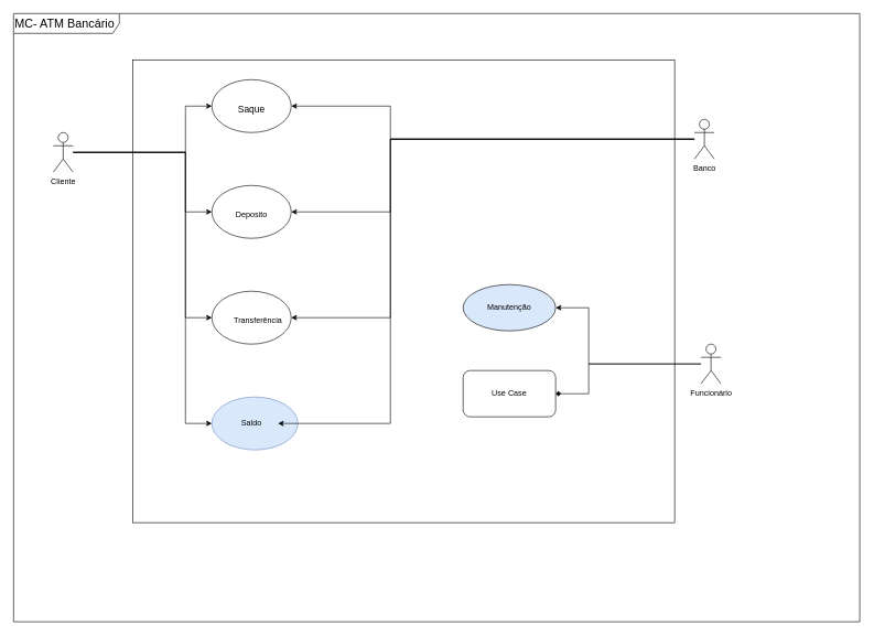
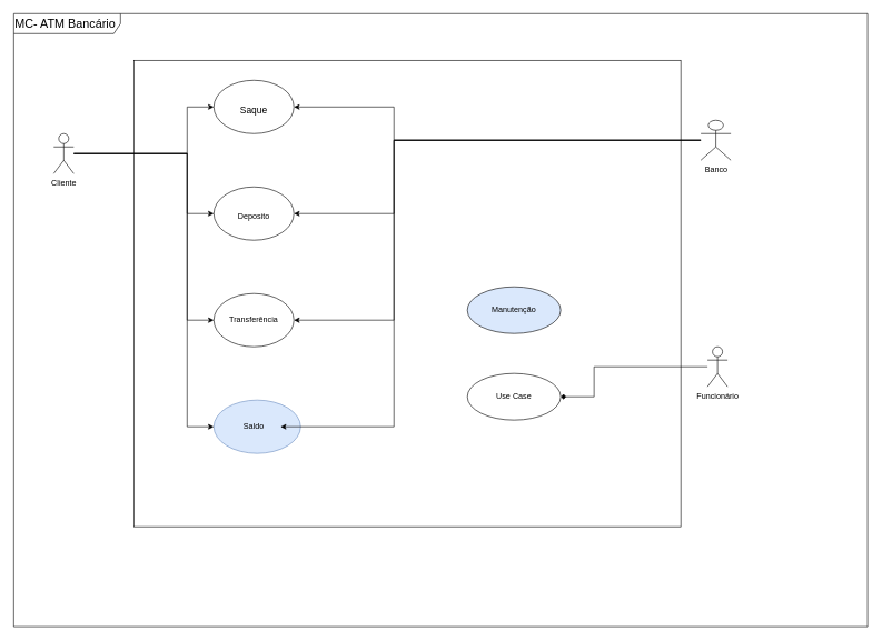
  <mxCell id="0" />
  <mxCell id="1" parent="0" />
  <mxCell id="2" value="&lt;font style=&quot;font-size: 18px&quot;&gt;MC- ATM Bancário&amp;nbsp;&lt;/font&gt;" style="shape=umlFrame;whiteSpace=wrap;html=1;width=160;height=30;" vertex="1" parent="1"><mxGeometry x="20" y="20" width="1280" height="920" as="geometry" /></mxCell>
  <mxCell id="3" value="" style="html=1;" vertex="1" parent="1"><mxGeometry x="200" y="90" width="820" height="700" as="geometry" /></mxCell>
  <mxCell id="4" value="" style="edgeStyle=orthogonalEdgeStyle;rounded=0;orthogonalLoop=1;jettySize=auto;html=1;" edge="1" parent="1" source="8" target="9"><mxGeometry relative="1" as="geometry"><Array as="points"><mxPoint x="280" y="230" /><mxPoint x="280" y="160" /></Array></mxGeometry></mxCell>
  <mxCell id="5" style="edgeStyle=orthogonalEdgeStyle;rounded=0;orthogonalLoop=1;jettySize=auto;html=1;entryX=0;entryY=0.5;entryDx=0;entryDy=0;" edge="1" parent="1" source="8" target="10"><mxGeometry relative="1" as="geometry"><Array as="points"><mxPoint x="280" y="230" /><mxPoint x="280" y="320" /></Array></mxGeometry></mxCell>
  <mxCell id="6" style="edgeStyle=orthogonalEdgeStyle;rounded=0;orthogonalLoop=1;jettySize=auto;html=1;entryX=0;entryY=0.5;entryDx=0;entryDy=0;" edge="1" parent="1" source="8" target="11"><mxGeometry relative="1" as="geometry"><Array as="points"><mxPoint x="280" y="230" /><mxPoint x="280" y="480" /></Array></mxGeometry></mxCell>
  <mxCell id="7" style="edgeStyle=orthogonalEdgeStyle;rounded=0;orthogonalLoop=1;jettySize=auto;html=1;entryX=0;entryY=0.5;entryDx=0;entryDy=0;" edge="1" parent="1" source="8" target="12"><mxGeometry relative="1" as="geometry"><Array as="points"><mxPoint x="280" y="230" /><mxPoint x="280" y="640" /></Array></mxGeometry></mxCell>
  <mxCell id="8" value="Cliente" style="shape=umlActor;verticalLabelPosition=bottom;verticalAlign=top;html=1;outlineConnect=0;" vertex="1" parent="1"><mxGeometry x="80" y="200" width="30" height="60" as="geometry" /></mxCell>
  <mxCell id="9" value="" style="ellipse;whiteSpace=wrap;html=1;verticalAlign=top;" vertex="1" parent="1"><mxGeometry x="320" y="120" width="120" height="80" as="geometry" /></mxCell>
  <mxCell id="10" value="" style="ellipse;whiteSpace=wrap;html=1;verticalAlign=top;" vertex="1" parent="1"><mxGeometry x="320" y="280" width="120" height="80" as="geometry" /></mxCell>
  <mxCell id="11" value="" style="ellipse;whiteSpace=wrap;html=1;verticalAlign=top;" vertex="1" parent="1"><mxGeometry x="320" y="440" width="120" height="80" as="geometry" /></mxCell>
  <mxCell id="12" value="" style="ellipse;whiteSpace=wrap;html=1;verticalAlign=top;fillColor=#dae8fc;strokeColor=#6c8ebf;" vertex="1" parent="1"><mxGeometry x="320" y="600" width="130" height="80" as="geometry" /></mxCell>
  <mxCell id="13" value="&lt;font style=&quot;font-size: 14px&quot;&gt;Saque&lt;/font&gt;" style="text;html=1;strokeColor=none;fillColor=none;align=center;verticalAlign=middle;whiteSpace=wrap;rounded=0;" vertex="1" parent="1"><mxGeometry x="340" y="150" width="80" height="30" as="geometry" /></mxCell>
  <mxCell id="14" value="Deposito" style="text;html=1;strokeColor=none;fillColor=none;align=center;verticalAlign=middle;whiteSpace=wrap;rounded=0;" vertex="1" parent="1"><mxGeometry x="340" y="310" width="80" height="30" as="geometry" /></mxCell>
- <mxCell id="15" value="Transferência" style="text;html=1;strokeColor=none;fillColor=none;align=center;verticalAlign=middle;whiteSpace=wrap;rounded=0;" vertex="1" parent="1"><mxGeometry x="350" y="470" width="80" height="30" as="geometry" /></mxCell>
+ <mxCell id="15" value="Transferência" style="text;html=1;strokeColor=none;fillColor=none;align=center;verticalAlign=middle;whiteSpace=wrap;rounded=0;" vertex="1" parent="1"><mxGeometry x="340" y="465" width="80" height="30" as="geometry" /></mxCell>
  <mxCell id="16" value="Saldo" style="text;html=1;strokeColor=none;fillColor=none;align=center;verticalAlign=middle;whiteSpace=wrap;rounded=0;" vertex="1" parent="1"><mxGeometry x="340" y="625" width="80" height="30" as="geometry" /></mxCell>
- <mxCell id="17" style="edgeStyle=orthogonalEdgeStyle;rounded=0;orthogonalLoop=1;jettySize=auto;html=1;entryX=1;entryY=0.5;entryDx=0;entryDy=0;" edge="1" parent="1" source="19" target="25"><mxGeometry relative="1" as="geometry"><Array as="points"><mxPoint x="1065" y="550" /><mxPoint x="890" y="550" /><mxPoint x="890" y="465" /></Array></mxGeometry></mxCell>
  <mxCell id="18" style="edgeStyle=orthogonalEdgeStyle;rounded=0;orthogonalLoop=1;jettySize=auto;html=1;entryX=1;entryY=0.5;entryDx=0;entryDy=0;endArrow=diamond;" edge="1" parent="1" source="19" target="26"><mxGeometry relative="1" as="geometry"><Array as="points"><mxPoint x="890" y="550" /><mxPoint x="890" y="595" /></Array></mxGeometry></mxCell>
  <mxCell id="19" value="Funcionário" style="shape=umlActor;verticalLabelPosition=bottom;verticalAlign=top;html=1;outlineConnect=0;" vertex="1" parent="1"><mxGeometry x="1060" y="520" width="30" height="60" as="geometry" /></mxCell>
  <mxCell id="20" style="edgeStyle=orthogonalEdgeStyle;rounded=0;orthogonalLoop=1;jettySize=auto;html=1;entryX=1;entryY=0.5;entryDx=0;entryDy=0;" edge="1" parent="1" source="24" target="9"><mxGeometry relative="1" as="geometry"><Array as="points"><mxPoint x="590" y="210" /><mxPoint x="590" y="160" /></Array></mxGeometry></mxCell>
  <mxCell id="21" style="edgeStyle=orthogonalEdgeStyle;rounded=0;orthogonalLoop=1;jettySize=auto;html=1;entryX=1;entryY=0.5;entryDx=0;entryDy=0;" edge="1" parent="1" source="24" target="11"><mxGeometry relative="1" as="geometry"><Array as="points"><mxPoint x="590" y="210" /><mxPoint x="590" y="480" /></Array></mxGeometry></mxCell>
  <mxCell id="22" style="edgeStyle=orthogonalEdgeStyle;rounded=0;orthogonalLoop=1;jettySize=auto;html=1;entryX=1;entryY=0.5;entryDx=0;entryDy=0;" edge="1" parent="1" source="24" target="16"><mxGeometry relative="1" as="geometry"><Array as="points"><mxPoint x="590" y="210" /><mxPoint x="590" y="640" /></Array></mxGeometry></mxCell>
  <mxCell id="23" style="edgeStyle=orthogonalEdgeStyle;rounded=0;orthogonalLoop=1;jettySize=auto;html=1;entryX=1;entryY=0.5;entryDx=0;entryDy=0;" edge="1" parent="1" source="24" target="10"><mxGeometry relative="1" as="geometry"><Array as="points"><mxPoint x="590" y="210" /><mxPoint x="590" y="320" /></Array></mxGeometry></mxCell>
- <mxCell id="24" value="Banco" style="shape=umlActor;verticalLabelPosition=bottom;verticalAlign=top;html=1;outlineConnect=0;" vertex="1" parent="1"><mxGeometry x="1050" y="180" width="30" height="60" as="geometry" /></mxCell>
+ <mxCell id="24" value="Banco" style="shape=umlActor;verticalLabelPosition=bottom;verticalAlign=top;html=1;outlineConnect=0;" vertex="1" parent="1"><mxGeometry x="1050" y="180" width="45" height="60" as="geometry" /></mxCell>
  <mxCell id="25" value="Manutenção" style="ellipse;whiteSpace=wrap;html=1;fillColor=#dae8fc;" vertex="1" parent="1"><mxGeometry x="700" y="430" width="140" height="70" as="geometry" /></mxCell>
- <mxCell id="26" value="Use Case" style="whiteSpace=wrap;html=1;rounded=1;" vertex="1" parent="1"><mxGeometry x="700" y="560" width="140" height="70" as="geometry" /></mxCell>
+ <mxCell id="26" value="Use Case" style="ellipse;whiteSpace=wrap;html=1;" vertex="1" parent="1"><mxGeometry x="700" y="560" width="140" height="70" as="geometry" /></mxCell>
